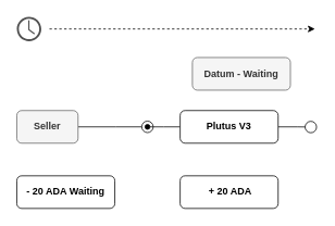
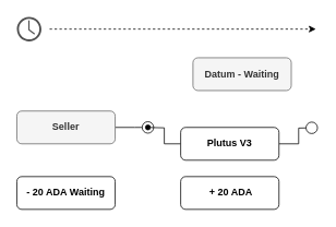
  <mxCell id="0" />
  <mxCell id="1" parent="0" />
  <mxCell id="2" value="&lt;b&gt;Datum - Waiting&lt;/b&gt;" style="rounded=1;whiteSpace=wrap;html=1;fillColor=#f5f5f5;fontColor=#333333;strokeColor=#666666;" vertex="1" parent="1"><mxGeometry x="235" y="70" width="120" height="40" as="geometry" /></mxCell>
  <mxCell id="3" style="edgeStyle=orthogonalEdgeStyle;rounded=0;orthogonalLoop=1;jettySize=auto;html=1;exitX=1;exitY=0.5;exitDx=0;exitDy=0;endArrow=circle;endFill=0;" edge="1" parent="1" source="4"><mxGeometry relative="1" as="geometry"><mxPoint x="188" y="155" as="targetPoint" /><mxPoint x="143" y="155" as="sourcePoint" /></mxGeometry></mxCell>
- <mxCell id="4" value="&lt;b&gt;Seller&lt;/b&gt;" style="rounded=1;whiteSpace=wrap;html=1;fillColor=#f5f5f5;fontColor=#333333;strokeColor=#666666;" vertex="1" parent="1"><mxGeometry x="20" y="135" width="75" height="40" as="geometry" /></mxCell>
+ <mxCell id="4" value="&lt;b&gt;Seller&lt;/b&gt;" style="rounded=1;whiteSpace=wrap;html=1;fillColor=#f5f5f5;fontColor=#333333;strokeColor=#666666;" vertex="1" parent="1"><mxGeometry x="20" y="135" width="120" height="40" as="geometry" /></mxCell>
  <mxCell id="5" style="edgeStyle=orthogonalEdgeStyle;rounded=0;orthogonalLoop=1;jettySize=auto;html=1;exitX=0;exitY=0.5;exitDx=0;exitDy=0;startArrow=none;startFill=0;endArrow=oval;endFill=1;" edge="1" parent="1" source="7"><mxGeometry relative="1" as="geometry"><mxPoint x="180" y="155" as="targetPoint" /></mxGeometry></mxCell>
  <mxCell id="6" style="edgeStyle=orthogonalEdgeStyle;rounded=0;orthogonalLoop=1;jettySize=auto;html=1;exitX=1;exitY=0.5;exitDx=0;exitDy=0;endArrow=circle;endFill=0;" edge="1" parent="1" source="7"><mxGeometry relative="1" as="geometry"><mxPoint x="388" y="155.333" as="targetPoint" /><mxPoint x="343" y="155.32" as="sourcePoint" /></mxGeometry></mxCell>
- <mxCell id="7" value="&lt;b&gt;Plutus V3&lt;/b&gt;" style="rounded=1;whiteSpace=wrap;html=1;" vertex="1" parent="1"><mxGeometry x="220" y="135" width="120" height="40" as="geometry" /></mxCell>
+ <mxCell id="7" value="&lt;b&gt;Plutus V3&lt;/b&gt;" style="rounded=1;whiteSpace=wrap;html=1;" vertex="1" parent="1"><mxGeometry x="220" y="155" width="120" height="40" as="geometry" /></mxCell>
  <mxCell id="8" value="&lt;b&gt;- 20 ADA Waiting&lt;/b&gt;" style="rounded=1;whiteSpace=wrap;html=1;" vertex="1" parent="1"><mxGeometry x="20" y="215" width="120" height="40" as="geometry" /></mxCell>
  <mxCell id="9" value="&lt;b&gt;&amp;nbsp;+ 20 ADA&lt;/b&gt;" style="rounded=1;whiteSpace=wrap;html=1;" vertex="1" parent="1"><mxGeometry x="220" y="215" width="120" height="40" as="geometry" /></mxCell>
  <mxCell id="10" value="" style="sketch=0;pointerEvents=1;shadow=0;dashed=0;html=1;strokeColor=none;fillColor=#505050;labelPosition=center;verticalLabelPosition=bottom;verticalAlign=top;outlineConnect=0;align=center;shape=mxgraph.office.concepts.clock;" vertex="1" parent="1"><mxGeometry x="20" y="20" width="30" height="30" as="geometry" /></mxCell>
  <mxCell id="11" value="" style="endArrow=classic;html=1;rounded=0;dashed=1;" edge="1" parent="1"><mxGeometry width="50" height="50" relative="1" as="geometry"><mxPoint x="60" y="35" as="sourcePoint" /><mxPoint x="385" y="35" as="targetPoint" /></mxGeometry></mxCell>
